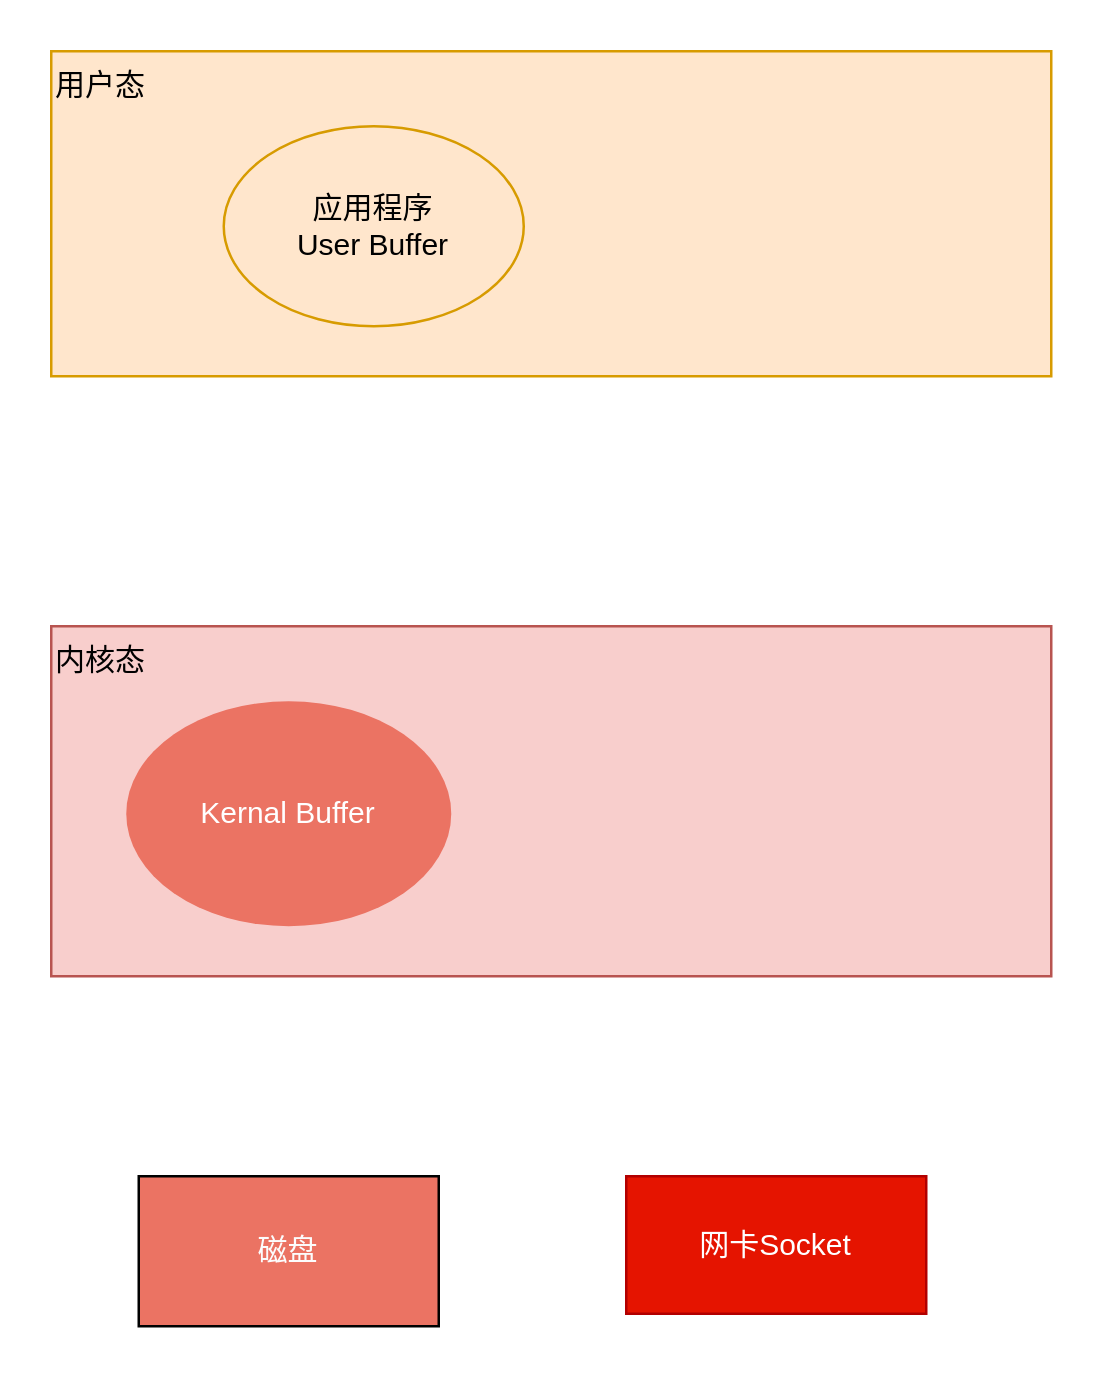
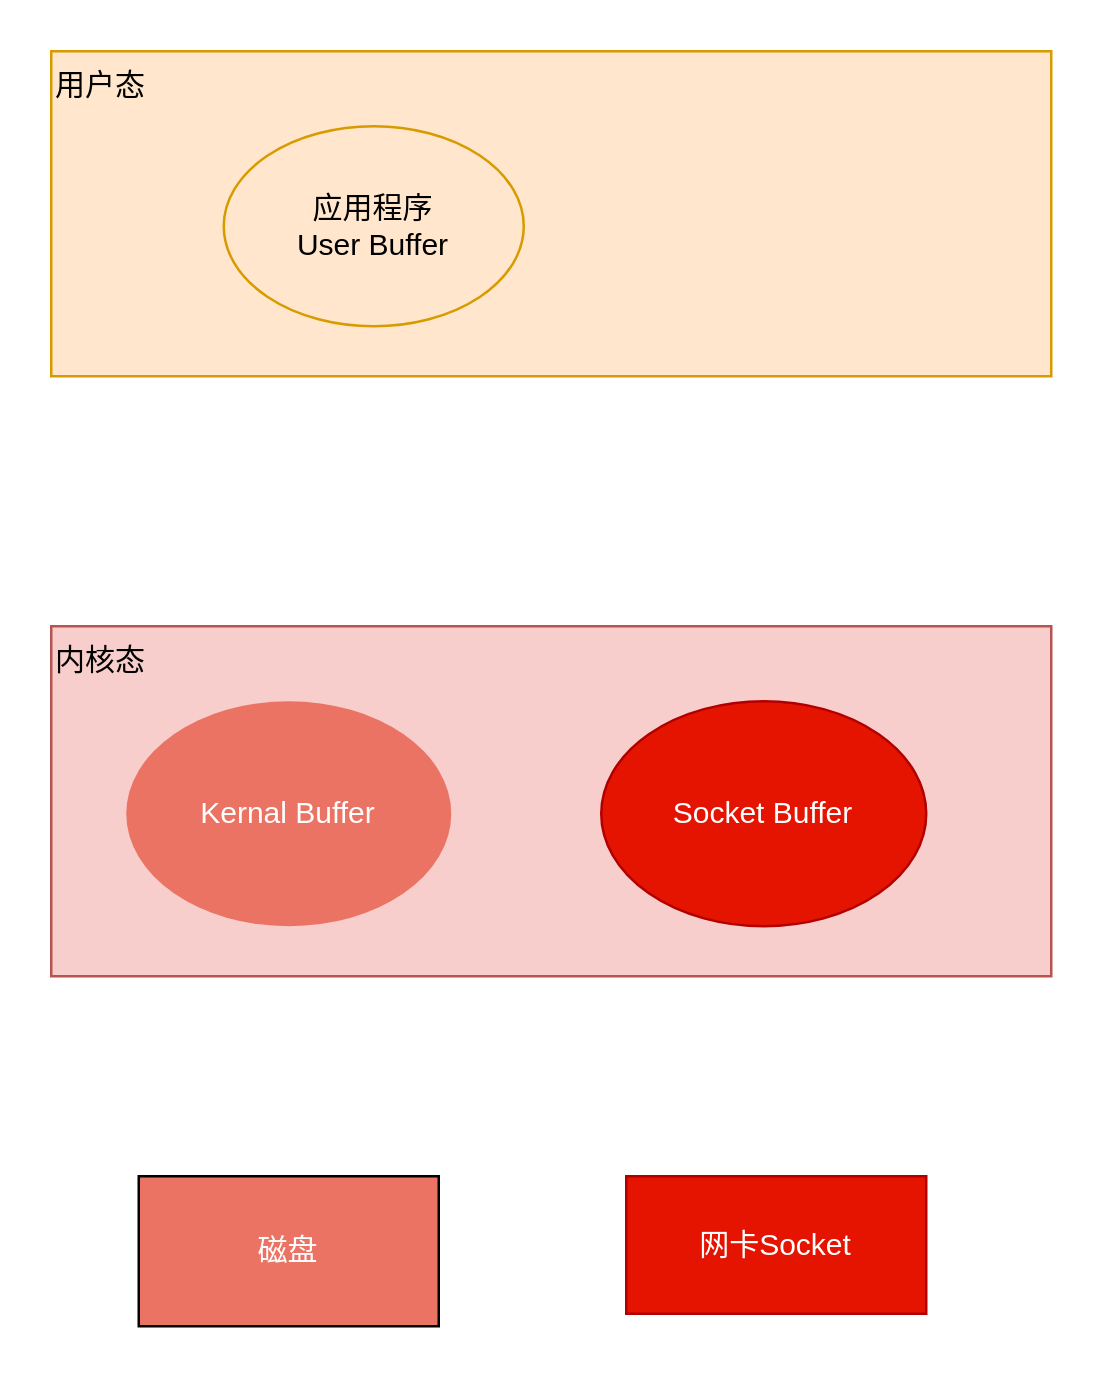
  <mxCell id="0" />
  <mxCell id="1" parent="0" />
  <mxCell id="2" value="用户态" style="rounded=0;whiteSpace=wrap;html=1;align=left;verticalAlign=top;fillColor=#ffe6cc;strokeColor=#d79b00;" vertex="1" parent="1"><mxGeometry x="20" y="20" width="400" height="130" as="geometry" /></mxCell>
  <mxCell id="3" value="应用程序&lt;div&gt;User Buffer&lt;/div&gt;" style="ellipse;whiteSpace=wrap;html=1;fillColor=#ffe6cc;strokeColor=#d79b00;" vertex="1" parent="1"><mxGeometry x="89" y="50" width="120" height="80" as="geometry" /></mxCell>
  <mxCell id="4" value="内核态" style="rounded=0;whiteSpace=wrap;html=1;align=left;verticalAlign=top;fillColor=#f8cecc;strokeColor=#b85450;" vertex="1" parent="1"><mxGeometry x="20" y="250" width="400" height="140" as="geometry" /></mxCell>
  <mxCell id="5" value="Kernal Buffer" style="ellipse;whiteSpace=wrap;html=1;fillColor=light-dark(#eb7363, #198cc4);fontColor=#ffffff;strokeColor=none;" vertex="1" parent="1"><mxGeometry x="50" y="280" width="130" height="90" as="geometry" /></mxCell>
+ <mxCell id="6" value="Socket Buffer" style="ellipse;whiteSpace=wrap;html=1;fillColor=#e51400;fontColor=#ffffff;strokeColor=#B20000;" vertex="1" parent="1"><mxGeometry x="240" y="280" width="130" height="90" as="geometry" /></mxCell>
  <mxCell id="7" value="磁盘" style="rounded=0;whiteSpace=wrap;html=1;fillColor=light-dark(#eb7363, #198cc4);fontColor=light-dark(#fcfcfc, #ededed);" vertex="1" parent="1"><mxGeometry x="55" y="470" width="120" height="60" as="geometry" /></mxCell>
  <mxCell id="8" value="网卡Socket" style="rounded=0;whiteSpace=wrap;html=1;fillColor=#e51400;fontColor=#ffffff;strokeColor=#B20000;" vertex="1" parent="1"><mxGeometry x="250" y="470" width="120" height="55" as="geometry" /></mxCell>
